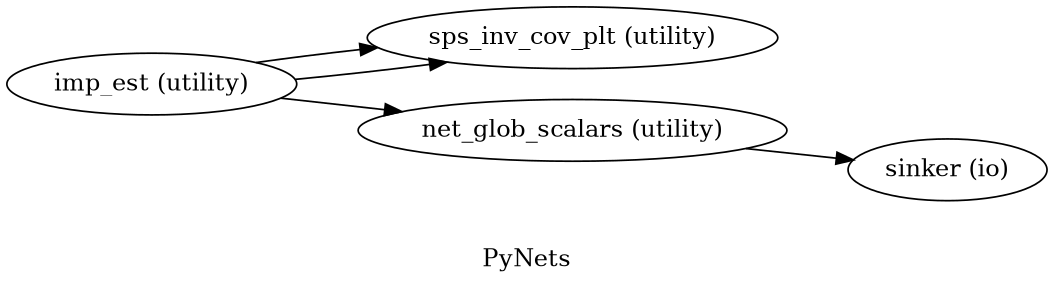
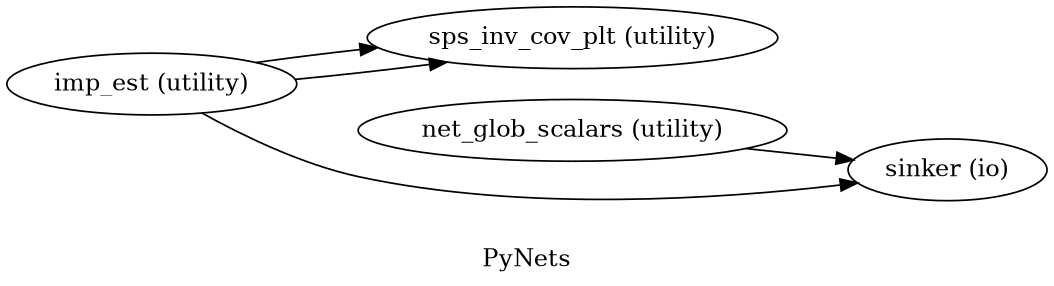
  digraph {
    label=PyNets
    rankdir=LR
    n1 [label="imp_est (utility)"]
    n2 [label="sps_inv_cov_plt (utility)"]
    n3 [label="net_glob_scalars (utility)"]
    n4 [label="sinker (io)"]
    n1 -> n2
    n1 -> n2
-   n1 -> n3
+   n1 -> n4
    n3 -> n4
  }
